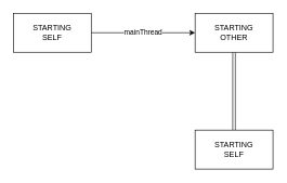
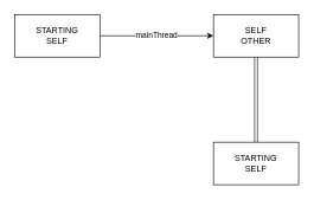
  <mxCell id="0" />
  <mxCell id="1" parent="0" />
  <mxCell id="2" value="mainThread" style="edgeStyle=orthogonalEdgeStyle;rounded=0;orthogonalLoop=1;jettySize=auto;html=1;exitX=1;exitY=0.5;exitDx=0;exitDy=0;entryX=0;entryY=0.5;entryDx=0;entryDy=0;" edge="1" parent="1" source="3" target="5"><mxGeometry relative="1" as="geometry" /></mxCell>
  <mxCell id="3" value="STARTING&lt;div&gt;SELF&lt;/div&gt;" style="rounded=0;whiteSpace=wrap;html=1;" vertex="1" parent="1"><mxGeometry x="20" y="20" width="120" height="60" as="geometry" /></mxCell>
  <mxCell id="4" style="edgeStyle=orthogonalEdgeStyle;rounded=0;orthogonalLoop=1;jettySize=auto;html=1;exitX=0.5;exitY=1;exitDx=0;exitDy=0;entryX=0.5;entryY=0;entryDx=0;entryDy=0;shape=link;" edge="1" parent="1" source="5" target="6"><mxGeometry relative="1" as="geometry" /></mxCell>
- <mxCell id="5" value="STARTING&lt;div&gt;OTHER&lt;/div&gt;" style="rounded=0;whiteSpace=wrap;html=1;" vertex="1" parent="1"><mxGeometry x="300" y="20" width="120" height="60" as="geometry" /></mxCell>
+ <mxCell id="5" value="SELF&lt;div&gt;OTHER&lt;/div&gt;" style="rounded=0;whiteSpace=wrap;html=1;" vertex="1" parent="1"><mxGeometry x="300" y="20" width="120" height="60" as="geometry" /></mxCell>
  <mxCell id="6" value="STARTING&lt;div&gt;SELF&lt;/div&gt;" style="rounded=0;whiteSpace=wrap;html=1;" vertex="1" parent="1"><mxGeometry x="300" y="200" width="120" height="60" as="geometry" /></mxCell>
